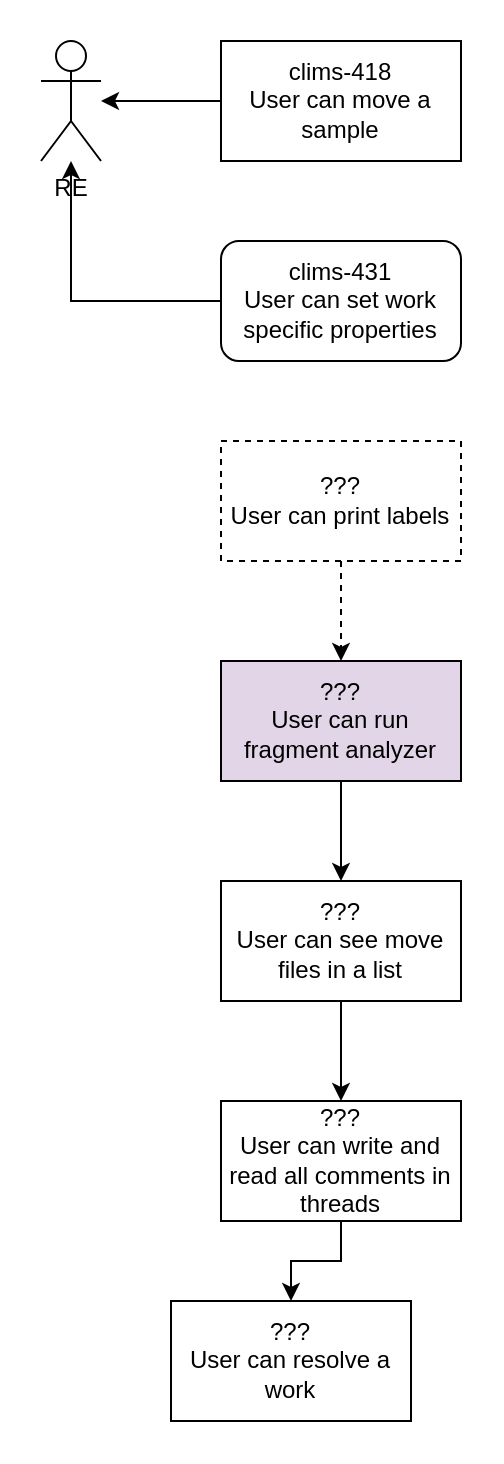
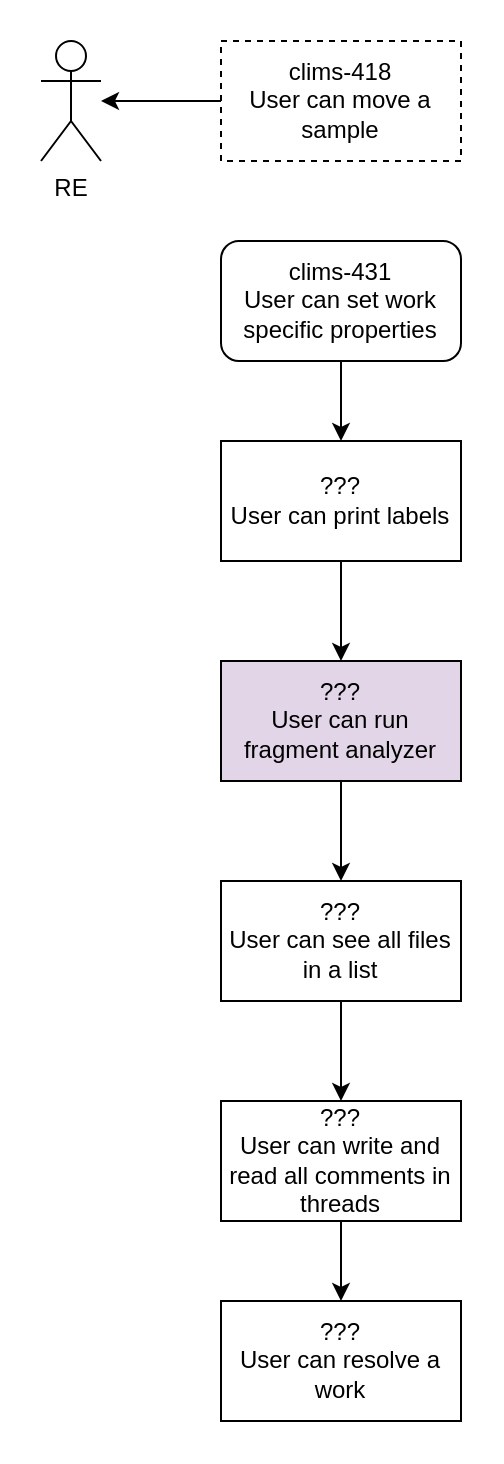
  <mxCell id="0" />
  <mxCell id="1" parent="0" />
  <mxCell id="2" value="RE" style="shape=umlActor;verticalLabelPosition=bottom;verticalAlign=top;html=1;outlineConnect=0;" vertex="1" parent="1"><mxGeometry x="20" y="20" width="30" height="60" as="geometry" /></mxCell>
  <mxCell id="3" value="" style="edgeStyle=orthogonalEdgeStyle;rounded=0;orthogonalLoop=1;jettySize=auto;html=1;" edge="1" parent="1" source="4" target="2"><mxGeometry relative="1" as="geometry" /></mxCell>
- <mxCell id="4" value="clims-418&lt;br&gt;User can move a sample" style="rounded=0;whiteSpace=wrap;html=1;" vertex="1" parent="1"><mxGeometry x="110" y="20" width="120" height="60" as="geometry" /></mxCell>
- <mxCell id="5" value="" style="edgeStyle=orthogonalEdgeStyle;rounded=0;orthogonalLoop=1;jettySize=auto;html=1;" edge="1" parent="1" source="6" target="2"><mxGeometry relative="1" as="geometry" /></mxCell>
+ <mxCell id="4" value="clims-418&lt;br&gt;User can move a sample" style="rounded=0;whiteSpace=wrap;html=1;dashed=1;" vertex="1" parent="1"><mxGeometry x="110" y="20" width="120" height="60" as="geometry" /></mxCell>
+ <mxCell id="5" value="" style="edgeStyle=orthogonalEdgeStyle;rounded=0;orthogonalLoop=1;jettySize=auto;html=1;" edge="1" parent="1" source="6" target="8"><mxGeometry relative="1" as="geometry" /></mxCell>
  <mxCell id="6" value="clims-431&lt;br&gt;User can set work specific properties" style="whiteSpace=wrap;html=1;rounded=1;" vertex="1" parent="1"><mxGeometry x="110" y="120" width="120" height="60" as="geometry" /></mxCell>
- <mxCell id="7" value="" style="edgeStyle=orthogonalEdgeStyle;rounded=0;orthogonalLoop=1;jettySize=auto;html=1;dashed=1;" edge="1" parent="1" source="8" target="10"><mxGeometry relative="1" as="geometry" /></mxCell>
- <mxCell id="8" value="???&lt;br&gt;User can print labels" style="whiteSpace=wrap;html=1;rounded=0;dashed=1;" vertex="1" parent="1"><mxGeometry x="110" y="220" width="120" height="60" as="geometry" /></mxCell>
+ <mxCell id="7" value="" style="edgeStyle=orthogonalEdgeStyle;rounded=0;orthogonalLoop=1;jettySize=auto;html=1;" edge="1" parent="1" source="8" target="10"><mxGeometry relative="1" as="geometry" /></mxCell>
+ <mxCell id="8" value="???&lt;br&gt;User can print labels" style="whiteSpace=wrap;html=1;rounded=0;" vertex="1" parent="1"><mxGeometry x="110" y="220" width="120" height="60" as="geometry" /></mxCell>
  <mxCell id="9" value="" style="edgeStyle=orthogonalEdgeStyle;rounded=0;orthogonalLoop=1;jettySize=auto;html=1;" edge="1" parent="1" source="10" target="12"><mxGeometry relative="1" as="geometry" /></mxCell>
  <mxCell id="10" value="???&lt;br&gt;User can run fragment analyzer" style="whiteSpace=wrap;html=1;rounded=0;fillColor=#e1d5e7;" vertex="1" parent="1"><mxGeometry x="110" y="330" width="120" height="60" as="geometry" /></mxCell>
  <mxCell id="11" value="" style="edgeStyle=orthogonalEdgeStyle;rounded=0;orthogonalLoop=1;jettySize=auto;html=1;" edge="1" parent="1" source="12" target="14"><mxGeometry relative="1" as="geometry" /></mxCell>
- <mxCell id="12" value="???&lt;br&gt;User can see move files in a list" style="whiteSpace=wrap;html=1;rounded=0;" vertex="1" parent="1"><mxGeometry x="110" y="440" width="120" height="60" as="geometry" /></mxCell>
+ <mxCell id="12" value="???&lt;br&gt;User can see all files in a list" style="whiteSpace=wrap;html=1;rounded=0;" vertex="1" parent="1"><mxGeometry x="110" y="440" width="120" height="60" as="geometry" /></mxCell>
  <mxCell id="13" value="" style="edgeStyle=orthogonalEdgeStyle;rounded=0;orthogonalLoop=1;jettySize=auto;html=1;" edge="1" parent="1" source="14" target="15"><mxGeometry relative="1" as="geometry" /></mxCell>
  <mxCell id="14" value="???&lt;br&gt;User can write and read all comments in threads" style="whiteSpace=wrap;html=1;rounded=0;" vertex="1" parent="1"><mxGeometry x="110" y="550" width="120" height="60" as="geometry" /></mxCell>
- <mxCell id="15" value="???&lt;br&gt;User can resolve a work" style="whiteSpace=wrap;html=1;rounded=0;" vertex="1" parent="1"><mxGeometry x="85" y="650" width="120" height="60" as="geometry" /></mxCell>
+ <mxCell id="15" value="???&lt;br&gt;User can resolve a work" style="whiteSpace=wrap;html=1;rounded=0;" vertex="1" parent="1"><mxGeometry x="110" y="650" width="120" height="60" as="geometry" /></mxCell>
